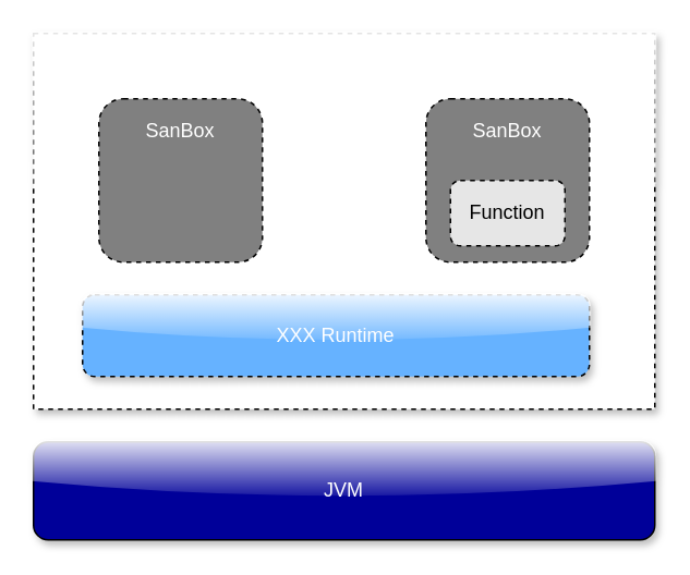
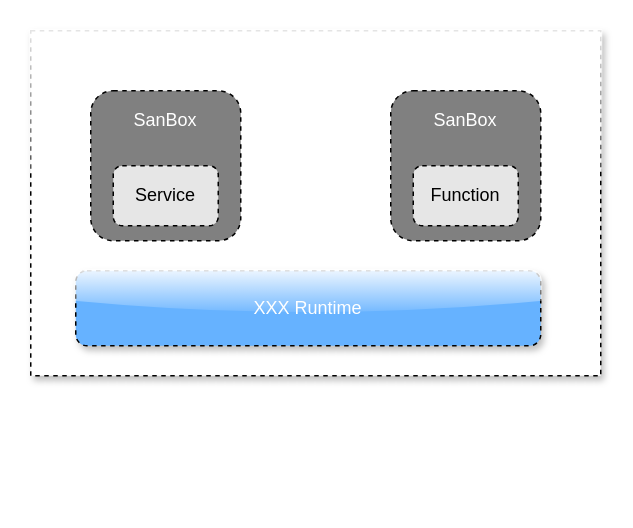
  <mxCell id="0" />
  <mxCell id="1" parent="0" />
- <mxCell id="2" value="JVM" style="rounded=1;whiteSpace=wrap;html=1;fontColor=#FFFFFF;fillColor=#000099;glass=1;shadow=1;" vertex="1" parent="1"><mxGeometry x="20" y="270" width="380" height="60" as="geometry" /></mxCell>
  <mxCell id="3" value="" style="rounded=0;whiteSpace=wrap;html=1;shadow=1;glass=1;fontColor=#FFFFFF;gradientColor=none;fillColor=#FFFFFF;dashed=1;" vertex="1" parent="1"><mxGeometry x="20" y="20" width="380" height="230" as="geometry" /></mxCell>
  <mxCell id="4" value="XXX Runtime" style="rounded=1;whiteSpace=wrap;html=1;shadow=1;glass=1;dashed=1;fontColor=#FFFFFF;gradientColor=none;fillColor=#66B2FF;" vertex="1" parent="1"><mxGeometry x="50" y="180" width="310" height="50" as="geometry" /></mxCell>
  <mxCell id="5" value="" style="rounded=1;whiteSpace=wrap;html=1;shadow=0;glass=0;dashed=1;fontColor=#FFFFFF;fillColor=#808080;" vertex="1" parent="1"><mxGeometry x="60" y="60" width="100" height="100" as="geometry" /></mxCell>
  <mxCell id="6" value="SanBox" style="text;html=1;strokeColor=none;fillColor=none;align=center;verticalAlign=middle;whiteSpace=wrap;rounded=0;shadow=1;glass=1;dashed=1;fontColor=#FFFFFF;" vertex="1" parent="1"><mxGeometry x="90" y="70" width="40" height="20" as="geometry" /></mxCell>
+ <mxCell id="7" value="Service" style="rounded=1;whiteSpace=wrap;html=1;shadow=0;glass=0;dashed=1;gradientColor=none;fillColor=#E6E6E6;" vertex="1" parent="1"><mxGeometry x="75" y="110" width="70" height="40" as="geometry" /></mxCell>
  <mxCell id="8" value="" style="rounded=1;whiteSpace=wrap;html=1;shadow=0;glass=0;dashed=1;fontColor=#FFFFFF;fillColor=#808080;" vertex="1" parent="1"><mxGeometry x="260" y="60" width="100" height="100" as="geometry" /></mxCell>
  <mxCell id="9" value="SanBox" style="text;html=1;strokeColor=none;fillColor=none;align=center;verticalAlign=middle;whiteSpace=wrap;rounded=0;shadow=1;glass=1;dashed=1;fontColor=#FFFFFF;" vertex="1" parent="1"><mxGeometry x="290" y="70" width="40" height="20" as="geometry" /></mxCell>
  <mxCell id="10" value="Function" style="rounded=1;whiteSpace=wrap;html=1;shadow=0;glass=0;dashed=1;gradientColor=none;fillColor=#E6E6E6;" vertex="1" parent="1"><mxGeometry x="275" y="110" width="70" height="40" as="geometry" /></mxCell>
